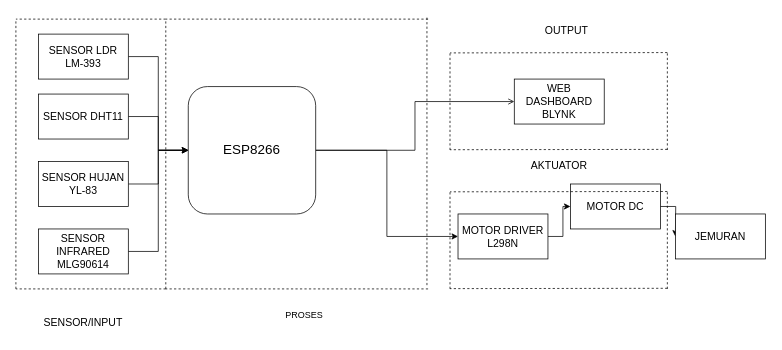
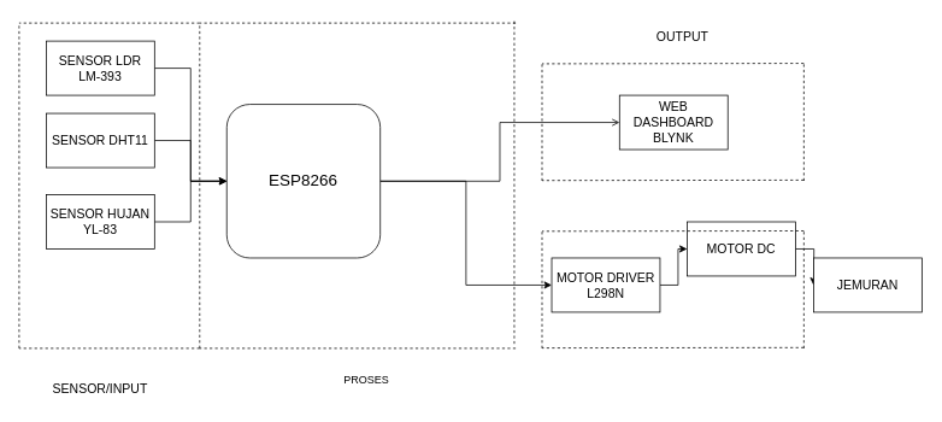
  <mxCell id="0" />
  <mxCell id="1" parent="0" />
  <mxCell id="2" style="edgeStyle=orthogonalEdgeStyle;rounded=0;orthogonalLoop=1;jettySize=auto;html=1;entryX=0;entryY=0.5;entryDx=0;entryDy=0;" parent="1" source="3" target="12" edge="1"><mxGeometry relative="1" as="geometry" /></mxCell>
  <mxCell id="3" value="&lt;font style=&quot;font-size: 14px;&quot;&gt;SENSOR LDR LM-393&lt;/font&gt;" style="rounded=0;whiteSpace=wrap;html=1;" parent="1" vertex="1"><mxGeometry x="50" y="45" width="120" height="60" as="geometry" /></mxCell>
  <mxCell id="4" style="edgeStyle=orthogonalEdgeStyle;rounded=0;orthogonalLoop=1;jettySize=auto;html=1;entryX=0;entryY=0.5;entryDx=0;entryDy=0;" parent="1" source="5" target="12" edge="1"><mxGeometry relative="1" as="geometry" /></mxCell>
  <mxCell id="5" value="&lt;font style=&quot;font-size: 14px;&quot;&gt;SENSOR DHT11&lt;/font&gt;" style="whiteSpace=wrap;html=1;rounded=0;" parent="1" vertex="1"><mxGeometry x="50" y="125" width="120" height="60" as="geometry" /></mxCell>
  <mxCell id="6" style="edgeStyle=orthogonalEdgeStyle;rounded=0;orthogonalLoop=1;jettySize=auto;html=1;entryX=0;entryY=0.5;entryDx=0;entryDy=0;" parent="1" source="7" target="12" edge="1"><mxGeometry relative="1" as="geometry" /></mxCell>
  <mxCell id="7" value="&lt;font style=&quot;font-size: 14px;&quot;&gt;SENSOR HUJAN YL-83&lt;/font&gt;" style="whiteSpace=wrap;html=1;rounded=0;" parent="1" vertex="1"><mxGeometry x="50" y="215" width="120" height="60" as="geometry" /></mxCell>
- <mxCell id="8" style="edgeStyle=orthogonalEdgeStyle;rounded=0;orthogonalLoop=1;jettySize=auto;html=1;exitX=1;exitY=0.5;exitDx=0;exitDy=0;entryX=0;entryY=0.5;entryDx=0;entryDy=0;" parent="1" source="9" target="12" edge="1"><mxGeometry relative="1" as="geometry" /></mxCell>
- <mxCell id="9" value="&lt;font style=&quot;font-size: 14px;&quot;&gt;SENSOR INFRARED MLG90614&lt;/font&gt;" style="whiteSpace=wrap;html=1;rounded=0;" parent="1" vertex="1"><mxGeometry x="50" y="305" width="120" height="60" as="geometry" /></mxCell>
  <mxCell id="10" value="" style="edgeStyle=orthogonalEdgeStyle;rounded=0;orthogonalLoop=1;jettySize=auto;html=1;" parent="1" source="12" target="14" edge="1"><mxGeometry relative="1" as="geometry" /></mxCell>
  <mxCell id="11" style="edgeStyle=orthogonalEdgeStyle;rounded=0;orthogonalLoop=1;jettySize=auto;html=1;entryX=0;entryY=0.5;entryDx=0;entryDy=0;endArrow=open;" edge="1" parent="1" source="12" target="18"><mxGeometry relative="1" as="geometry" /></mxCell>
  <mxCell id="12" value="&lt;font style=&quot;font-size: 18px;&quot;&gt;ESP8266&lt;/font&gt;" style="whiteSpace=wrap;html=1;aspect=fixed;rounded=1;" parent="1" vertex="1"><mxGeometry x="250" y="115" width="170" height="170" as="geometry" /></mxCell>
  <mxCell id="13" value="" style="edgeStyle=orthogonalEdgeStyle;rounded=0;orthogonalLoop=1;jettySize=auto;html=1;" parent="1" source="14" target="16" edge="1"><mxGeometry relative="1" as="geometry" /></mxCell>
  <mxCell id="14" value="&lt;font style=&quot;font-size: 14px;&quot;&gt;MOTOR DRIVER L298N&lt;/font&gt;" style="whiteSpace=wrap;html=1;" parent="1" vertex="1"><mxGeometry x="609.92" y="285" width="120" height="60" as="geometry" /></mxCell>
  <mxCell id="15" value="" style="edgeStyle=orthogonalEdgeStyle;rounded=0;orthogonalLoop=1;jettySize=auto;html=1;" parent="1" source="16" edge="1"><mxGeometry relative="1" as="geometry"><mxPoint x="899.92" y="315.077" as="targetPoint" /></mxGeometry></mxCell>
  <mxCell id="16" value="&lt;font style=&quot;font-size: 14px;&quot;&gt;MOTOR DC&lt;/font&gt;" style="whiteSpace=wrap;html=1;" parent="1" vertex="1"><mxGeometry x="759.92" y="245" width="120" height="60" as="geometry" /></mxCell>
  <mxCell id="17" value="&lt;font style=&quot;font-size: 14px;&quot;&gt;JEMURAN&lt;/font&gt;" style="whiteSpace=wrap;html=1;" parent="1" vertex="1"><mxGeometry x="900" y="285" width="120" height="60" as="geometry" /></mxCell>
  <mxCell id="18" value="&lt;font style=&quot;font-size: 14px;&quot;&gt;WEB DASHBOARD BLYNK&lt;/font&gt;" style="whiteSpace=wrap;html=1;" parent="1" vertex="1"><mxGeometry x="685" y="105" width="120" height="60" as="geometry" /></mxCell>
  <mxCell id="19" value="" style="endArrow=none;dashed=1;html=1;rounded=0;" parent="1" edge="1"><mxGeometry width="50" height="50" relative="1" as="geometry"><mxPoint x="20" y="385" as="sourcePoint" /><mxPoint x="20" y="25" as="targetPoint" /></mxGeometry></mxCell>
  <mxCell id="20" value="" style="endArrow=none;dashed=1;html=1;rounded=0;" parent="1" edge="1"><mxGeometry width="50" height="50" relative="1" as="geometry"><mxPoint x="220" y="385" as="sourcePoint" /><mxPoint x="220" y="25" as="targetPoint" /></mxGeometry></mxCell>
  <mxCell id="21" value="" style="endArrow=none;dashed=1;html=1;rounded=0;" parent="1" edge="1"><mxGeometry width="50" height="50" relative="1" as="geometry"><mxPoint x="568.46" y="380" as="sourcePoint" /><mxPoint x="568.46" y="20" as="targetPoint" /></mxGeometry></mxCell>
  <mxCell id="22" value="" style="endArrow=none;dashed=1;html=1;rounded=0;" parent="1" edge="1"><mxGeometry width="50" height="50" relative="1" as="geometry"><mxPoint x="570" y="385" as="sourcePoint" /><mxPoint x="220" y="385" as="targetPoint" /></mxGeometry></mxCell>
  <mxCell id="23" value="" style="endArrow=none;dashed=1;html=1;rounded=0;" parent="1" edge="1"><mxGeometry width="50" height="50" relative="1" as="geometry"><mxPoint x="570" y="25" as="sourcePoint" /><mxPoint x="220" y="25" as="targetPoint" /></mxGeometry></mxCell>
  <mxCell id="24" value="" style="endArrow=none;dashed=1;html=1;rounded=0;" parent="1" edge="1"><mxGeometry width="50" height="50" relative="1" as="geometry"><mxPoint x="220" y="25" as="sourcePoint" /><mxPoint x="20" y="25" as="targetPoint" /></mxGeometry></mxCell>
  <mxCell id="25" value="" style="endArrow=none;dashed=1;html=1;rounded=0;" parent="1" edge="1"><mxGeometry width="50" height="50" relative="1" as="geometry"><mxPoint x="220" y="385" as="sourcePoint" /><mxPoint x="20" y="385" as="targetPoint" /></mxGeometry></mxCell>
  <mxCell id="26" value="" style="endArrow=none;dashed=1;html=1;rounded=0;" parent="1" edge="1"><mxGeometry width="50" height="50" relative="1" as="geometry"><mxPoint x="889.23" y="255" as="sourcePoint" /><mxPoint x="599.23" y="255.44" as="targetPoint" /></mxGeometry></mxCell>
  <mxCell id="27" value="" style="endArrow=none;dashed=1;html=1;rounded=0;" parent="1" edge="1"><mxGeometry width="50" height="50" relative="1" as="geometry"><mxPoint x="889.23" y="384.17" as="sourcePoint" /><mxPoint x="599.23" y="384.61" as="targetPoint" /></mxGeometry></mxCell>
  <mxCell id="28" value="" style="endArrow=none;dashed=1;html=1;rounded=0;" parent="1" edge="1"><mxGeometry width="50" height="50" relative="1" as="geometry"><mxPoint x="889.23" y="385" as="sourcePoint" /><mxPoint x="889.23" y="255" as="targetPoint" /></mxGeometry></mxCell>
  <mxCell id="29" value="" style="endArrow=none;dashed=1;html=1;rounded=0;" parent="1" edge="1"><mxGeometry width="50" height="50" relative="1" as="geometry"><mxPoint x="599.23" y="385" as="sourcePoint" /><mxPoint x="599.23" y="255" as="targetPoint" /></mxGeometry></mxCell>
  <mxCell id="30" value="&lt;font style=&quot;font-size: 14px;&quot;&gt;SENSOR/INPUT&lt;/font&gt;" style="text;html=1;strokeColor=none;fillColor=none;align=center;verticalAlign=middle;whiteSpace=wrap;rounded=0;" parent="1" vertex="1"><mxGeometry x="45" y="415" width="130" height="30" as="geometry" /></mxCell>
  <mxCell id="31" value="PROSES" style="text;html=1;strokeColor=none;fillColor=none;align=center;verticalAlign=middle;whiteSpace=wrap;rounded=0;" parent="1" vertex="1"><mxGeometry x="340" y="405" width="130" height="30" as="geometry" /></mxCell>
- <mxCell id="32" value="&lt;font style=&quot;font-size: 14px;&quot;&gt;AKTUATOR&lt;/font&gt;" style="text;html=1;strokeColor=none;fillColor=none;align=center;verticalAlign=middle;whiteSpace=wrap;rounded=0;" parent="1" vertex="1"><mxGeometry x="680" y="205" width="130" height="30" as="geometry" /></mxCell>
  <mxCell id="33" value="&lt;font style=&quot;font-size: 14px;&quot;&gt;OUTPUT&lt;/font&gt;" style="text;html=1;strokeColor=none;fillColor=none;align=center;verticalAlign=middle;whiteSpace=wrap;rounded=0;" parent="1" vertex="1"><mxGeometry x="690" y="25" width="130" height="30" as="geometry" /></mxCell>
  <mxCell id="34" value="" style="endArrow=none;dashed=1;html=1;rounded=0;" parent="1" edge="1"><mxGeometry width="50" height="50" relative="1" as="geometry"><mxPoint x="889.23" y="69.65" as="sourcePoint" /><mxPoint x="599.23" y="70.09" as="targetPoint" /></mxGeometry></mxCell>
  <mxCell id="35" value="" style="endArrow=none;dashed=1;html=1;rounded=0;" parent="1" edge="1"><mxGeometry width="50" height="50" relative="1" as="geometry"><mxPoint x="889.23" y="198.82" as="sourcePoint" /><mxPoint x="599.23" y="199.26" as="targetPoint" /></mxGeometry></mxCell>
  <mxCell id="36" value="" style="endArrow=none;dashed=1;html=1;rounded=0;" parent="1" edge="1"><mxGeometry width="50" height="50" relative="1" as="geometry"><mxPoint x="889.23" y="199.65" as="sourcePoint" /><mxPoint x="889.23" y="69.65" as="targetPoint" /></mxGeometry></mxCell>
  <mxCell id="37" value="" style="endArrow=none;dashed=1;html=1;rounded=0;" parent="1" edge="1"><mxGeometry width="50" height="50" relative="1" as="geometry"><mxPoint x="599.23" y="199.65" as="sourcePoint" /><mxPoint x="599.23" y="69.65" as="targetPoint" /></mxGeometry></mxCell>
